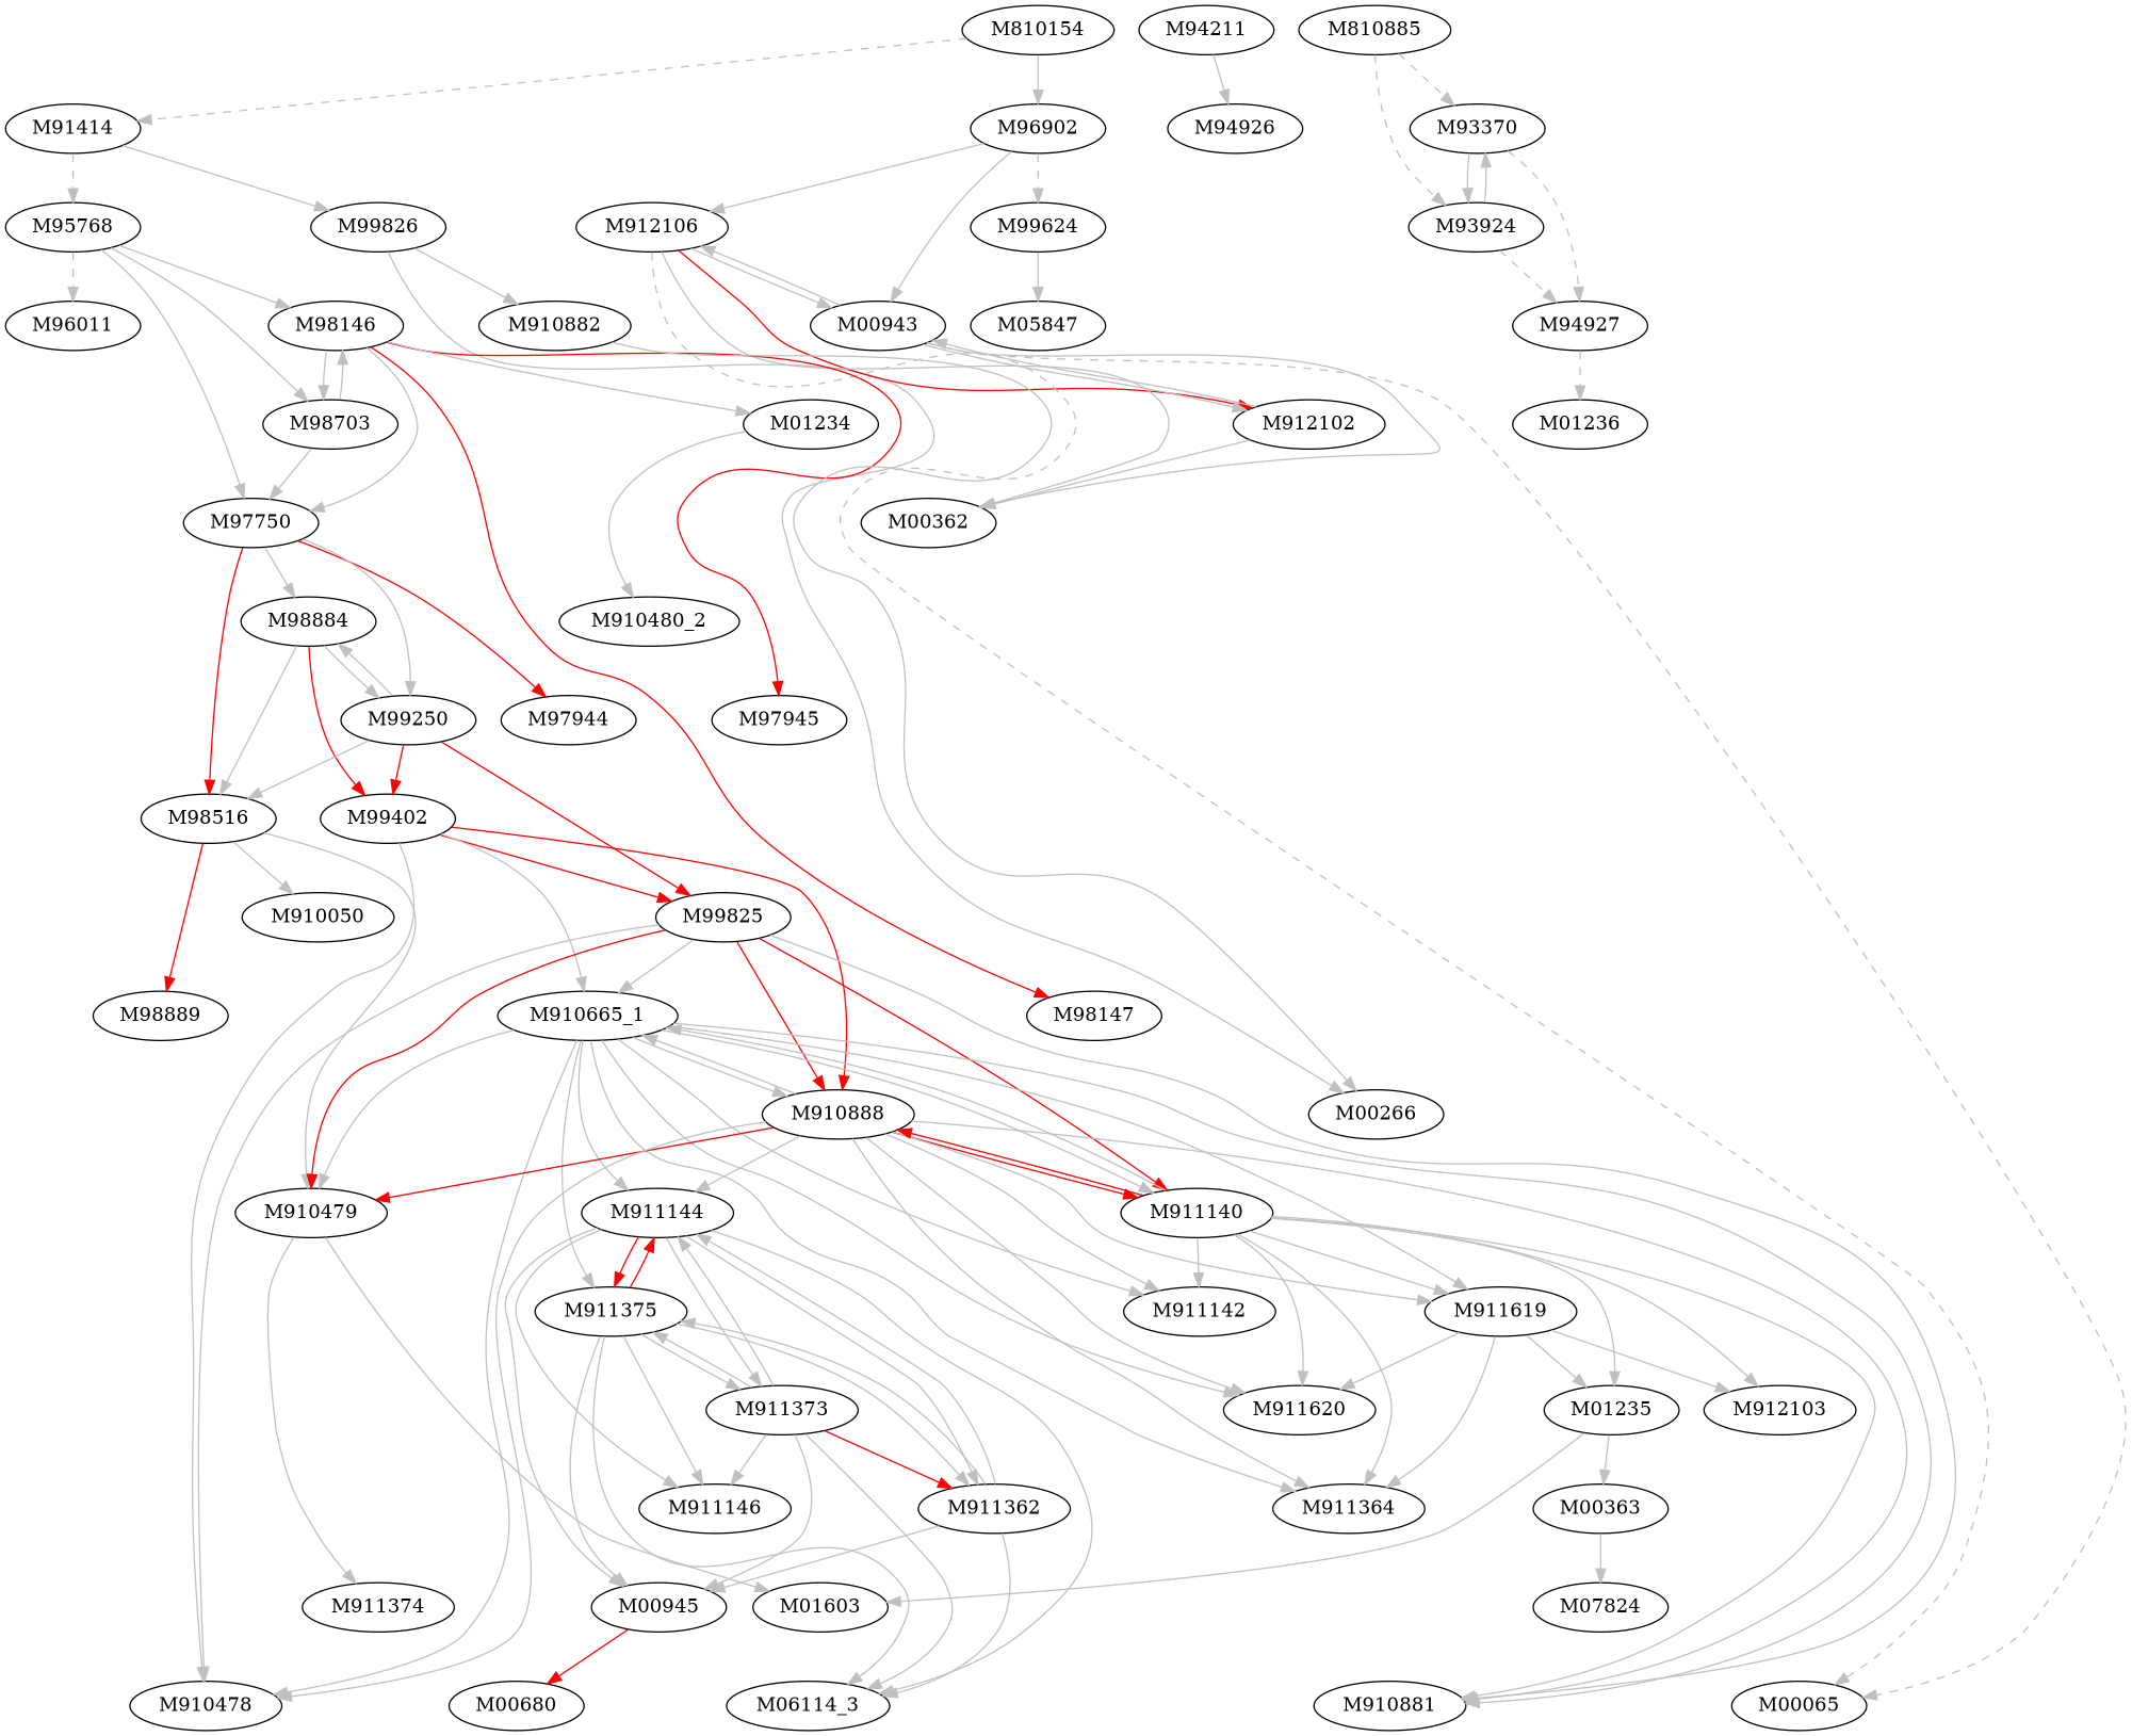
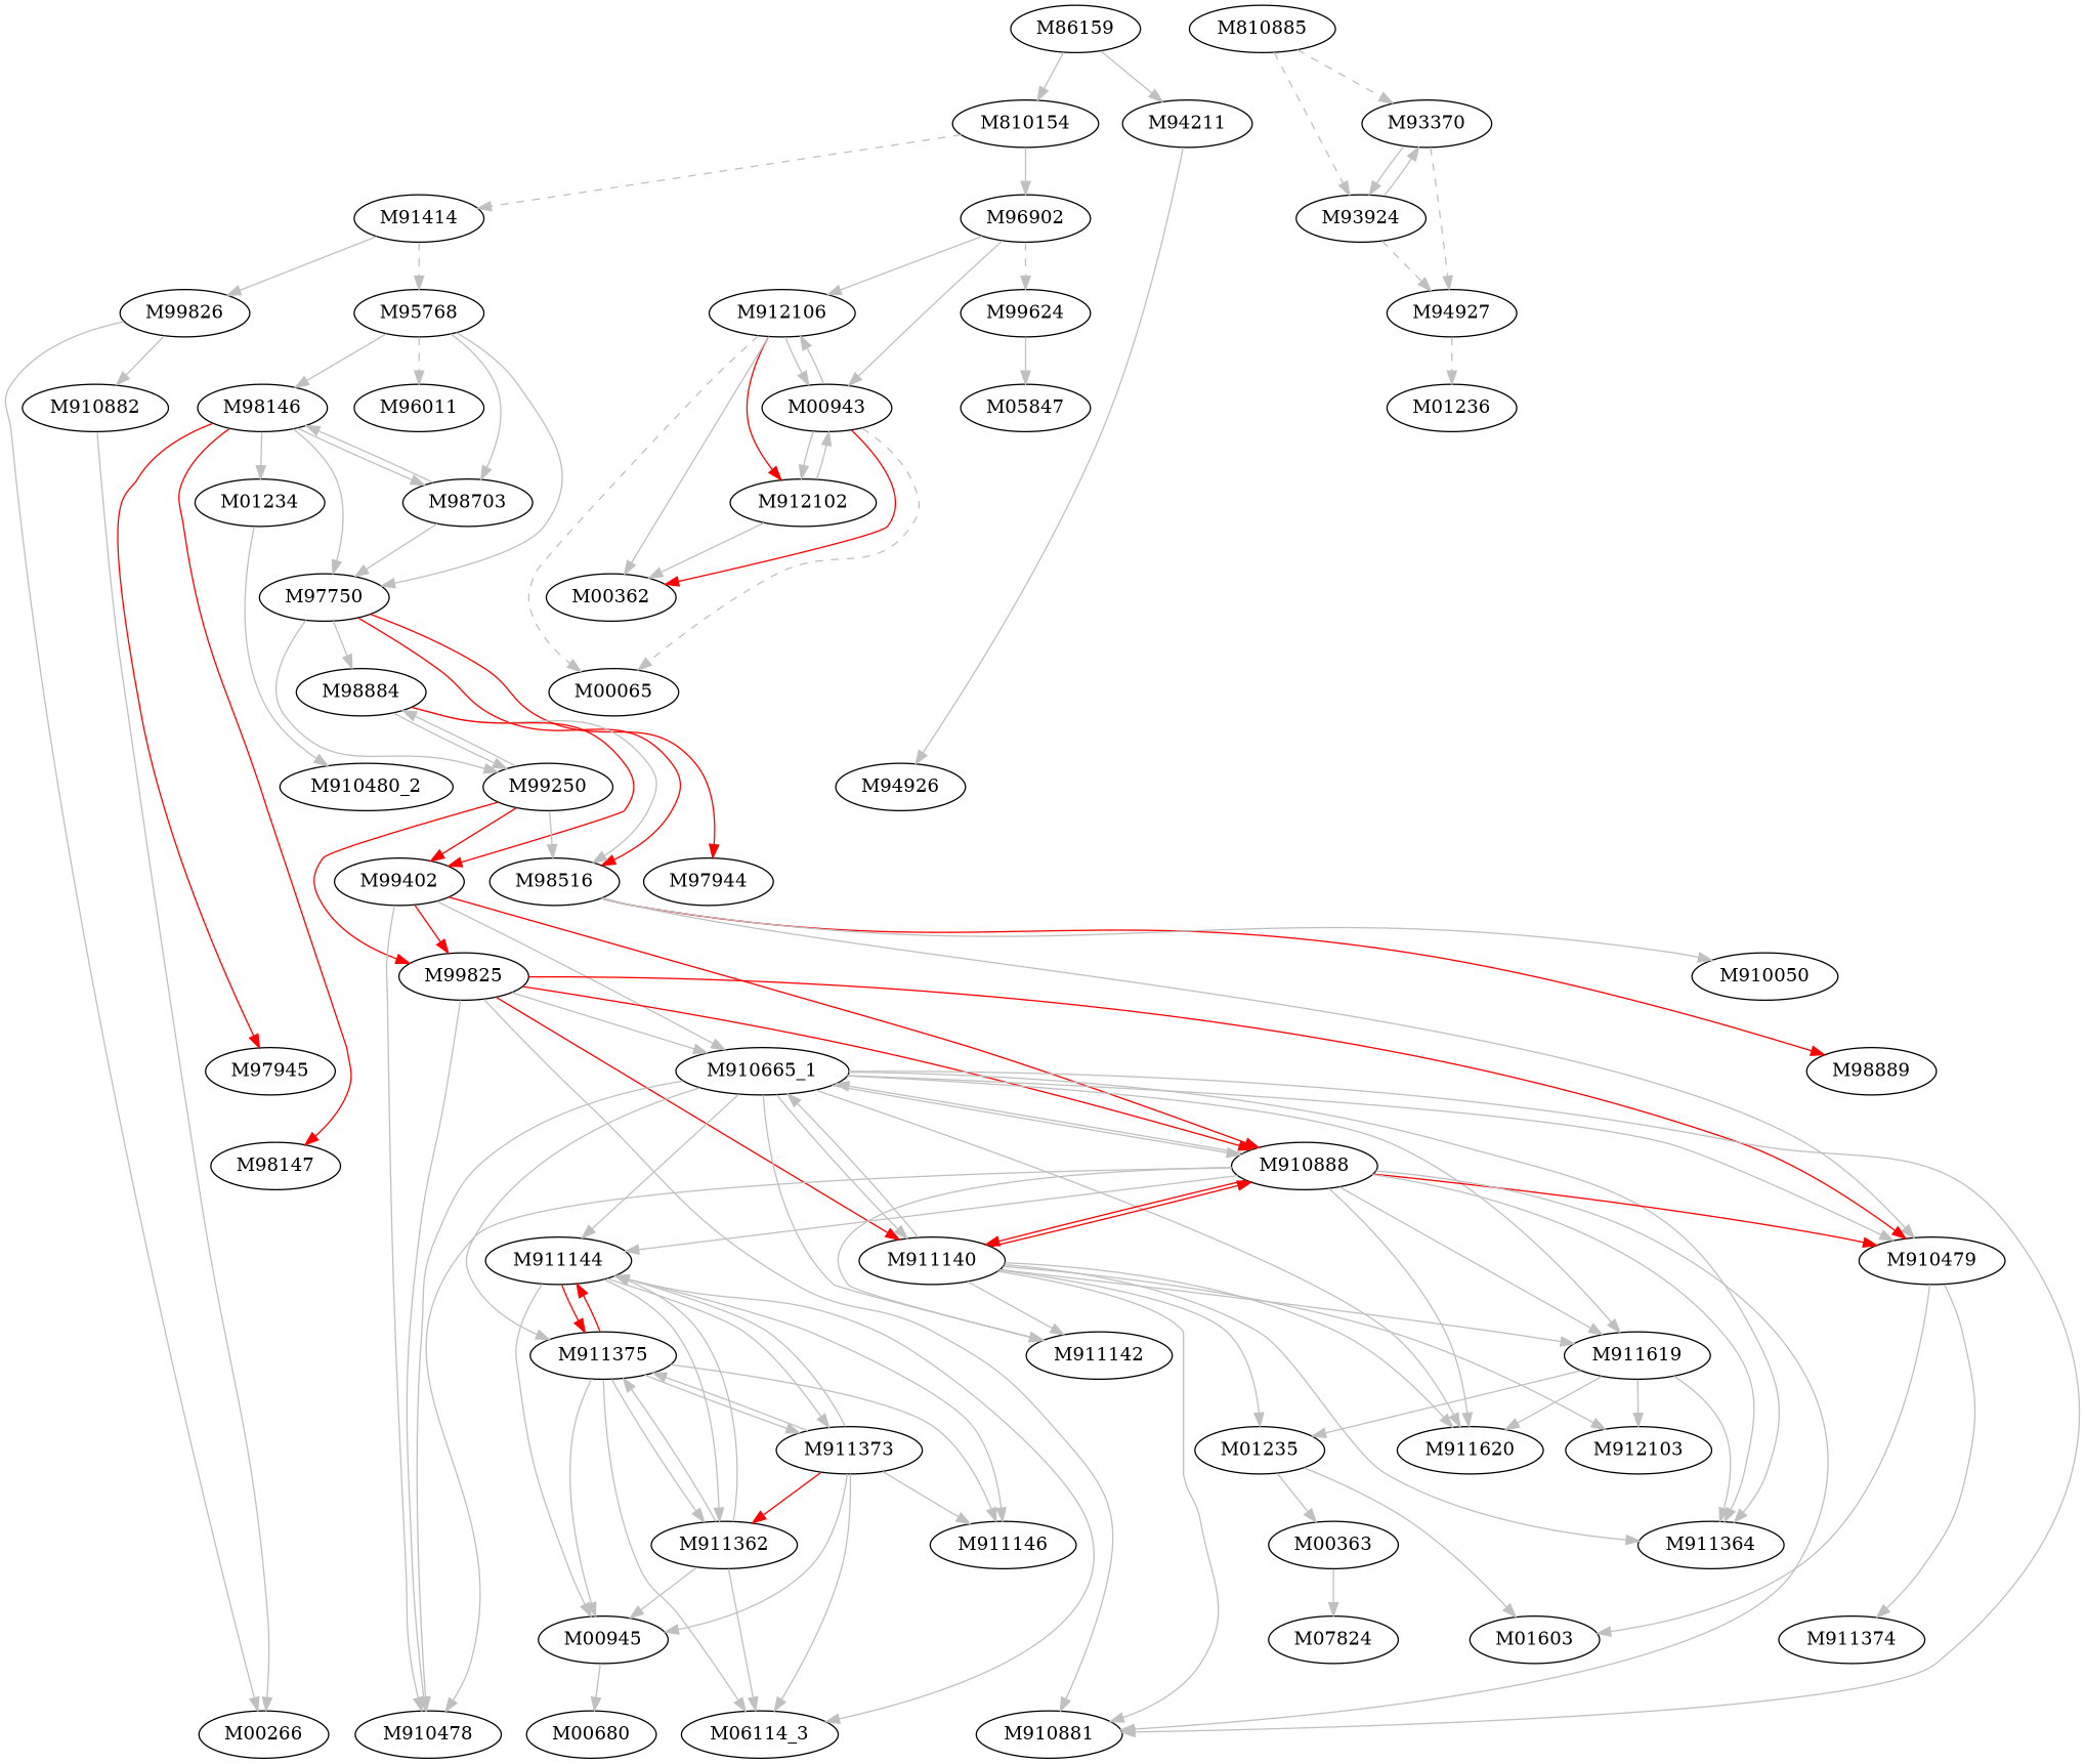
  digraph {
    edge [color=gray style=solid weight=1]
+   M86159
    M810154
    M94211
    M91414
    M96902
    M94926
    M95768
    M99826
    M99624
    M912106
    M00943
    M96011
    M97750
    M98146
    M98703
    M910882
    n17 [label=M00266]
    M05847
    M912102
    M00362
    M00065
    M810885
    M93370
    M93924
    M94927
    M01236
    M97944
    M98516
    M98884
    M99250
    M97945
    M98147
    M01234
    M98889
    M910050
    M910479
    M99402
    M99825
    M910480_2
    M911374
    M01603
    M910478
    M910665_1
    M910888
    M910881
    M911140
    M911142
    M911144
    M911375
    M911364
    M911620
    M911619
    M912103
    M01235
    M911146
    M911362
    M911373
    M00945
    M06114_3
    M00363
    M00680
    M07824
+   M86159 -> M810154
+   M86159 -> M94211
    M810154 -> M91414 [style=dashed weight=0.999644444444444]
    M810154 -> M96902
    M94211 -> M94926 [weight=0.998622222222222]
    M91414 -> M95768 [style=dashed]
    M91414 -> M99826 [weight=0.918622222222222]
    M96902 -> M99624 [style=dashed]
    M96902 -> M912106 [weight=0.876488888888889]
    M96902 -> M00943 [weight=0.121777777777778]
    M95768 -> M96011 [style=dashed]
    M95768 -> M97750 [weight=0.155555555555556]
    M95768 -> M98146 [weight=0.728444444444444]
    M95768 -> M98703 [weight=0.278711111111111]
    M99826 -> M910882 [weight=0.865466666666667]
    M99826 -> n17 [weight=0.180622222222222]
    M99624 -> M05847
    M912106 -> M00943 [weight=0.230133333333333]
    M912106 -> M912102 [color=red weight=0.815555555555556]
    M912106 -> M00362 [weight=0.168888888888889]
    M912106 -> M00065 [style=dashed weight=0.823155555555556]
    M00943 -> M912106 [weight=0.1232]
    M00943 -> M912102 [weight=0.182711111111111]
-   M00943 -> M00362 [weight=0.343777777777778]
+   M00943 -> M00362 [color=red weight=0.343777777777778]
    M00943 -> M00065 [style=dashed weight=0.1132]
    M97750 -> M97944 [color=red weight=0.987066666666667]
    M97750 -> M98516 [color=red weight=0.308622222222222]
    M97750 -> M98884 [weight=0.757066666666667]
    M97750 -> M99250 [weight=0.216266666666667]
    M98146 -> M97750 [weight=0.636844444444444]
    M98146 -> M98703 [weight=0.687866666666667]
    M98146 -> M97945 [color=red weight=0.9984]
    M98146 -> M98147 [color=red weight=0.991466666666667]
    M98146 -> M01234 [weight=0.933733333333333]
    M98703 -> M97750 [weight=0.195422222222222]
    M98703 -> M98146 [weight=0.2428]
    M910882 -> n17 [weight=0.809822222222222]
    M912102 -> M00943 [weight=0.648088888888889]
    M912102 -> M00362 [weight=0.487333333333333]
    M810885 -> M93370 [style=dashed weight=0.572933333333333]
    M810885 -> M93924 [style=dashed weight=0.427066666666667]
    M93370 -> M93924 [weight=0.572933333333333]
    M93370 -> M94927 [style=dashed weight=0.506666666666667]
    M93924 -> M93370 [weight=0.427066666666667]
    M93924 -> M94927 [style=dashed weight=0.493333333333333]
    M94927 -> M01236 [style=dashed]
    M98516 -> M98889 [color=red weight=0.985377777777778]
    M98516 -> M910050 [weight=0.939644444444444]
    M98516 -> M910479 [weight=0.186133333333333]
    M98884 -> M98516 [weight=0.534]
    M98884 -> M99250 [weight=0.659288888888889]
    M98884 -> M99402 [color=red weight=0.295022222222222]
    M99250 -> M98516 [weight=0.136133333333333]
    M99250 -> M98884 [weight=0.183644444444444]
    M99250 -> M99402 [color=red weight=0.576533333333333]
    M99250 -> M99825 [color=red weight=0.283866666666667]
    M01234 -> M910480_2 [weight=0.999555555555556]
    M910479 -> M911374 [weight=0.950044444444444]
    M910479 -> M01603 [weight=0.105511111111111]
    M99402 -> M99825 [color=red weight=0.631511111111111]
    M99402 -> M910478 [weight=0.156266666666667]
    M99402 -> M910665_1 [weight=0.119688888888889]
    M99402 -> M910888 [color=red weight=0.115688888888889]
    M99825 -> M910479 [color=red weight=0.279066666666667]
    M99825 -> M910478 [weight=0.366533333333333]
    M99825 -> M910665_1 [weight=0.371333333333333]
    M99825 -> M910888 [color=red weight=0.3436]
    M99825 -> M910881 [weight=0.212488888888889]
    M99825 -> M911140 [color=red weight=0.165911111111111]
    M910665_1 -> M910479 [weight=0.187911111111111]
    M910665_1 -> M910478 [weight=0.195244444444444]
    M910665_1 -> M910888 [weight=0.240755555555556]
    M910665_1 -> M910881 [weight=0.340311111111111]
    M910665_1 -> M911140 [weight=0.419688888888889]
    M910665_1 -> M911142 [weight=0.373955555555556]
    M910665_1 -> M911144 [weight=0.148177777777778]
    M910665_1 -> M911375 [weight=0.125733333333333]
    M910665_1 -> M911364 [weight=0.213688888888889]
    M910665_1 -> M911620 [weight=0.176711111111111]
    M910665_1 -> M911619 [weight=0.229644444444444]
    M910888 -> M910479 [color=red weight=0.158355555555556]
    M910888 -> M910478 [weight=0.161111111111111]
    M910888 -> M910665_1 [weight=0.294266666666667]
    M910888 -> M910881 [weight=0.2196]
    M910888 -> M911140 [color=red weight=0.251777777777778]
    M910888 -> M911142 [weight=0.2892]
    M910888 -> M911144 [weight=0.119111111111111]
    M910888 -> M911364 [weight=0.263644444444444]
    M910888 -> M911620 [weight=0.227333333333333]
    M910888 -> M911619 [weight=0.2812]
    M911140 -> M910665_1 [weight=0.165466666666667]
    M911140 -> M910888 [color=red weight=0.235022222222222]
    M911140 -> M910881 [weight=0.108177777777778]
    M911140 -> M911142 [weight=0.165111111111111]
    M911140 -> M911364 [weight=0.335111111111111]
    M911140 -> M911620 [weight=0.326488888888889]
    M911140 -> M911619 [weight=0.414666666666667]
    M911140 -> M912103 [weight=0.212177777777778]
    M911140 -> M01235 [weight=0.147733333333333]
    M911144 -> M911375 [color=red weight=0.449511111111111]
    M911144 -> M911146 [weight=0.401377777777778]
    M911144 -> M911362 [weight=0.101866666666667]
    M911144 -> M911373 [weight=0.192088888888889]
    M911144 -> M00945 [weight=0.145333333333333]
    M911144 -> M06114_3 [weight=0.143733333333333]
    M911375 -> M911144 [color=red weight=0.326266666666667]
    M911375 -> M911146 [weight=0.324088888888889]
    M911375 -> M911362 [weight=0.469822222222222]
    M911375 -> M911373 [weight=0.653866666666667]
    M911375 -> M00945 [weight=0.151555555555556]
    M911375 -> M06114_3 [weight=0.148666666666667]
    M911619 -> M911364 [weight=0.136577777777778]
    M911619 -> M911620 [weight=0.227955555555556]
    M911619 -> M912103 [weight=0.570888888888889]
    M911619 -> M01235 [weight=0.674311111111111]
    M01235 -> M01603 [weight=0.840222222222222]
    M01235 -> M00363 [weight=0.804844444444444]
    M911362 -> M911144 [weight=0.155955555555556]
    M911362 -> M911375 [weight=0.116666666666667]
    M911362 -> M00945 [weight=0.356088888888889]
    M911362 -> M06114_3 [weight=0.3948]
    M911373 -> M911144 [weight=0.133733333333333]
    M911373 -> M911375 [weight=0.107688888888889]
    M911373 -> M911146 [weight=0.135466666666667]
    M911373 -> M911362 [color=red weight=0.240444444444444]
    M911373 -> M00945 [weight=0.299644444444444]
    M911373 -> M06114_3 [weight=0.281422222222222]
-   M00945 -> M00680 [color=red weight=0.749644444444444]
+   M00945 -> M00680 [weight=0.749644444444444]
    M00363 -> M07824
  }
